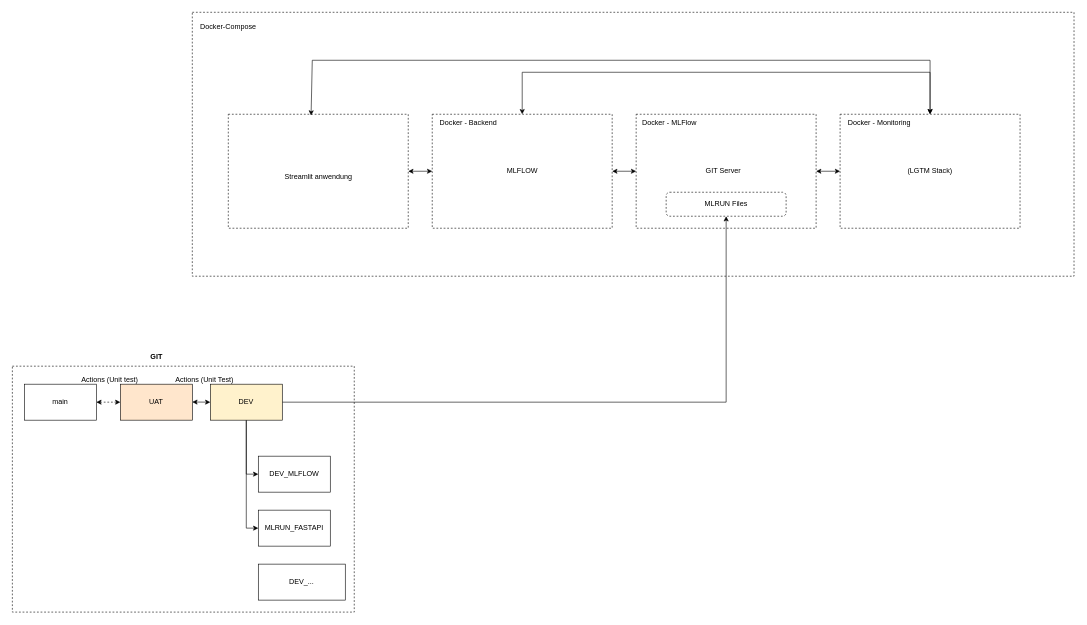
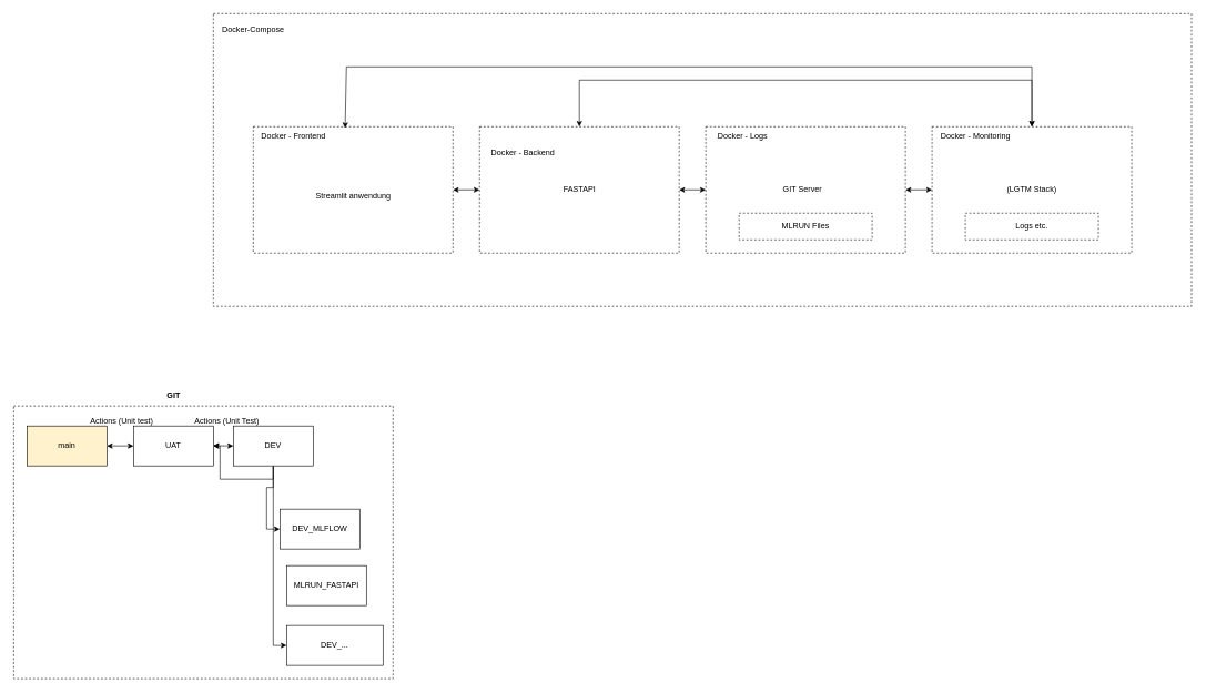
  <mxCell id="0" />
  <mxCell id="1" parent="0" />
  <mxCell id="2" value="" style="rounded=0;whiteSpace=wrap;html=1;fillColor=none;dashed=1;" parent="1" vertex="1"><mxGeometry x="20" y="610" width="570" height="410" as="geometry" /></mxCell>
  <mxCell id="3" value="" style="rounded=0;whiteSpace=wrap;html=1;fillColor=none;dashed=1;" parent="1" vertex="1"><mxGeometry x="380" y="190" width="300" height="190" as="geometry" /></mxCell>
+ <mxCell id="4" value="Docker - Frontend" style="text;html=1;align=center;verticalAlign=middle;resizable=0;points=[];autosize=1;strokeColor=none;fillColor=none;" parent="1" vertex="1"><mxGeometry x="380" y="190" width="120" height="30" as="geometry" /></mxCell>
  <mxCell id="5" value="" style="rounded=0;whiteSpace=wrap;html=1;fillColor=none;dashed=1;" parent="1" vertex="1"><mxGeometry x="720" y="190" width="300" height="190" as="geometry" /></mxCell>
- <mxCell id="6" value="Docker - Backend" style="text;html=1;align=center;verticalAlign=middle;resizable=0;points=[];autosize=1;strokeColor=none;fillColor=none;" parent="1" vertex="1"><mxGeometry x="720" y="190" width="120" height="30" as="geometry" /></mxCell>
+ <mxCell id="6" value="Docker - Backend" style="text;html=1;align=center;verticalAlign=middle;resizable=0;points=[];autosize=1;strokeColor=none;fillColor=none;" parent="1" vertex="1"><mxGeometry x="725" y="215" width="120" height="30" as="geometry" /></mxCell>
  <mxCell id="7" value="" style="rounded=0;whiteSpace=wrap;html=1;fillColor=none;dashed=1;" parent="1" vertex="1"><mxGeometry x="1060" y="190" width="300" height="190" as="geometry" /></mxCell>
- <mxCell id="8" value="Docker - MLFlow" style="text;html=1;align=center;verticalAlign=middle;resizable=0;points=[];autosize=1;strokeColor=none;fillColor=none;" parent="1" vertex="1"><mxGeometry x="1060" y="190" width="110" height="30" as="geometry" /></mxCell>
+ <mxCell id="8" value="Docker - Logs" style="text;html=1;align=center;verticalAlign=middle;resizable=0;points=[];autosize=1;strokeColor=none;fillColor=none;" parent="1" vertex="1"><mxGeometry x="1060" y="190" width="110" height="30" as="geometry" /></mxCell>
  <mxCell id="9" value="(LGTM Stack)" style="rounded=0;whiteSpace=wrap;html=1;fillColor=none;dashed=1;" parent="1" vertex="1"><mxGeometry x="1400" y="190" width="300" height="190" as="geometry" /></mxCell>
  <mxCell id="10" value="Docker - Monitoring" style="text;html=1;align=center;verticalAlign=middle;resizable=0;points=[];autosize=1;strokeColor=none;fillColor=none;" parent="1" vertex="1"><mxGeometry x="1400" y="190" width="130" height="30" as="geometry" /></mxCell>
  <mxCell id="11" value="" style="endArrow=classic;startArrow=classic;html=1;rounded=0;exitX=1;exitY=0.5;exitDx=0;exitDy=0;entryX=0;entryY=0.5;entryDx=0;entryDy=0;" parent="1" source="3" target="5" edge="1"><mxGeometry width="50" height="50" relative="1" as="geometry"><mxPoint x="720" y="490" as="sourcePoint" /><mxPoint x="770" y="440" as="targetPoint" /></mxGeometry></mxCell>
  <mxCell id="12" value="" style="endArrow=classic;startArrow=classic;html=1;rounded=0;exitX=1;exitY=0.5;exitDx=0;exitDy=0;entryX=0;entryY=0.5;entryDx=0;entryDy=0;" parent="1" source="5" target="7" edge="1"><mxGeometry width="50" height="50" relative="1" as="geometry"><mxPoint x="1070" y="470" as="sourcePoint" /><mxPoint x="1120" y="420" as="targetPoint" /></mxGeometry></mxCell>
  <mxCell id="13" value="" style="endArrow=classic;startArrow=classic;html=1;rounded=0;exitX=1;exitY=0.5;exitDx=0;exitDy=0;entryX=0;entryY=0.5;entryDx=0;entryDy=0;" parent="1" source="7" target="9" edge="1"><mxGeometry width="50" height="50" relative="1" as="geometry"><mxPoint x="1400" y="480" as="sourcePoint" /><mxPoint x="1450" y="430" as="targetPoint" /></mxGeometry></mxCell>
  <mxCell id="14" value="" style="endArrow=classic;startArrow=classic;html=1;rounded=0;exitX=0.46;exitY=0.011;exitDx=0;exitDy=0;entryX=0.5;entryY=0;entryDx=0;entryDy=0;exitPerimeter=0;" parent="1" source="3" target="9" edge="1"><mxGeometry width="50" height="50" relative="1" as="geometry"><mxPoint x="520" y="170" as="sourcePoint" /><mxPoint x="1550" y="170" as="targetPoint" /><Array as="points"><mxPoint x="520" y="100" /><mxPoint x="1550" y="100" /></Array></mxGeometry></mxCell>
  <mxCell id="15" value="" style="endArrow=classic;startArrow=classic;html=1;rounded=0;exitX=0.5;exitY=0;exitDx=0;exitDy=0;entryX=0.5;entryY=0;entryDx=0;entryDy=0;" parent="1" source="5" target="9" edge="1"><mxGeometry width="50" height="50" relative="1" as="geometry"><mxPoint x="560" y="190" as="sourcePoint" /><mxPoint x="1590" y="190" as="targetPoint" /><Array as="points"><mxPoint x="870" y="120" /><mxPoint x="1550" y="120" /></Array></mxGeometry></mxCell>
  <mxCell id="16" value="Streamlit anwendung" style="text;html=1;align=center;verticalAlign=middle;resizable=0;points=[];autosize=1;strokeColor=none;fillColor=none;" parent="1" vertex="1"><mxGeometry x="460" y="280" width="140" height="30" as="geometry" /></mxCell>
- <mxCell id="17" value="MLFLOW" style="text;html=1;align=center;verticalAlign=middle;resizable=0;points=[];autosize=1;strokeColor=none;fillColor=none;" parent="1" vertex="1"><mxGeometry x="835" y="270" width="70" height="30" as="geometry" /></mxCell>
+ <mxCell id="17" value="FASTAPI" style="text;html=1;align=center;verticalAlign=middle;resizable=0;points=[];autosize=1;strokeColor=none;fillColor=none;" parent="1" vertex="1"><mxGeometry x="835" y="270" width="70" height="30" as="geometry" /></mxCell>
  <mxCell id="18" value="GIT Server" style="text;html=1;align=center;verticalAlign=middle;resizable=0;points=[];autosize=1;strokeColor=none;fillColor=none;" parent="1" vertex="1"><mxGeometry x="1150" y="270" width="110" height="30" as="geometry" /></mxCell>
- <mxCell id="19" value="main" style="rounded=0;whiteSpace=wrap;html=1;" parent="1" vertex="1"><mxGeometry x="40" y="640" width="120" height="60" as="geometry" /></mxCell>
- <mxCell id="20" value="UAT" style="rounded=0;whiteSpace=wrap;html=1;fillColor=#ffe6cc;" parent="1" vertex="1"><mxGeometry x="200" y="640" width="120" height="60" as="geometry" /></mxCell>
+ <mxCell id="19" value="main" style="rounded=0;whiteSpace=wrap;html=1;fillColor=#fff2cc;" parent="1" vertex="1"><mxGeometry x="40" y="640" width="120" height="60" as="geometry" /></mxCell>
+ <mxCell id="20" value="UAT" style="rounded=0;whiteSpace=wrap;html=1;" parent="1" vertex="1"><mxGeometry x="200" y="640" width="120" height="60" as="geometry" /></mxCell>
  <mxCell id="21" style="edgeStyle=orthogonalEdgeStyle;rounded=0;orthogonalLoop=1;jettySize=auto;html=1;entryX=0;entryY=0.5;entryDx=0;entryDy=0;" parent="1" source="24" target="25" edge="1"><mxGeometry relative="1" as="geometry" /></mxCell>
- <mxCell id="22" style="edgeStyle=orthogonalEdgeStyle;rounded=0;orthogonalLoop=1;jettySize=auto;html=1;exitX=0.5;exitY=1;exitDx=0;exitDy=0;entryX=0;entryY=0.5;entryDx=0;entryDy=0;" parent="1" source="24" target="26" edge="1"><mxGeometry relative="1" as="geometry" /></mxCell>
- <mxCell id="23" style="edgeStyle=orthogonalEdgeStyle;rounded=0;orthogonalLoop=1;jettySize=auto;html=1;" parent="1" source="24" target="33" edge="1"><mxGeometry relative="1" as="geometry" /></mxCell>
- <mxCell id="24" value="DEV" style="rounded=0;whiteSpace=wrap;html=1;fillColor=#fff2cc;" parent="1" vertex="1"><mxGeometry x="350" y="640" width="120" height="60" as="geometry" /></mxCell>
- <mxCell id="25" value="DEV_MLFLOW" style="rounded=0;whiteSpace=wrap;html=1;" parent="1" vertex="1"><mxGeometry x="430" y="760" width="120" height="60" as="geometry" /></mxCell>
+ <mxCell id="22" style="edgeStyle=orthogonalEdgeStyle;rounded=0;orthogonalLoop=1;jettySize=auto;html=1;exitX=0.5;exitY=1;exitDx=0;exitDy=0;" parent="1" source="24" target="20" edge="1"><mxGeometry relative="1" as="geometry" /></mxCell>
+ <mxCell id="23" style="edgeStyle=orthogonalEdgeStyle;rounded=0;orthogonalLoop=1;jettySize=auto;html=1;entryX=0;entryY=0.5;entryDx=0;entryDy=0;" parent="1" source="24" target="32" edge="1"><mxGeometry relative="1" as="geometry" /></mxCell>
+ <mxCell id="24" value="DEV" style="rounded=0;whiteSpace=wrap;html=1;" parent="1" vertex="1"><mxGeometry x="350" y="640" width="120" height="60" as="geometry" /></mxCell>
+ <mxCell id="25" value="DEV_MLFLOW" style="rounded=0;whiteSpace=wrap;html=1;" parent="1" vertex="1"><mxGeometry x="420" y="765" width="120" height="60" as="geometry" /></mxCell>
  <mxCell id="26" value="MLRUN_FASTAPI" style="rounded=0;whiteSpace=wrap;html=1;" parent="1" vertex="1"><mxGeometry x="430" y="850" width="120" height="60" as="geometry" /></mxCell>
  <mxCell id="27" value="&lt;b&gt;GIT&lt;/b&gt;" style="text;html=1;align=center;verticalAlign=middle;resizable=0;points=[];autosize=1;strokeColor=none;fillColor=none;" parent="1" vertex="1"><mxGeometry x="240" y="580" width="40" height="30" as="geometry" /></mxCell>
  <mxCell id="28" value="Actions (Unit test)" style="text;html=1;align=center;verticalAlign=middle;resizable=0;points=[];autosize=1;strokeColor=none;fillColor=none;" parent="1" vertex="1"><mxGeometry x="122" y="618" width="120" height="30" as="geometry" /></mxCell>
  <mxCell id="29" value="Actions (Unit Test)" style="text;html=1;align=center;verticalAlign=middle;resizable=0;points=[];autosize=1;strokeColor=none;fillColor=none;" parent="1" vertex="1"><mxGeometry x="280" y="618" width="120" height="30" as="geometry" /></mxCell>
- <mxCell id="30" value="" style="endArrow=classic;startArrow=classic;html=1;rounded=0;exitX=1;exitY=0.5;exitDx=0;exitDy=0;entryX=0;entryY=0.5;entryDx=0;entryDy=0;dashed=1;" parent="1" source="19" target="20" edge="1"><mxGeometry width="50" height="50" relative="1" as="geometry"><mxPoint x="220" y="760" as="sourcePoint" /><mxPoint x="270" y="710" as="targetPoint" /></mxGeometry></mxCell>
+ <mxCell id="30" value="" style="endArrow=classic;startArrow=classic;html=1;rounded=0;exitX=1;exitY=0.5;exitDx=0;exitDy=0;entryX=0;entryY=0.5;entryDx=0;entryDy=0;" parent="1" source="19" target="20" edge="1"><mxGeometry width="50" height="50" relative="1" as="geometry"><mxPoint x="220" y="760" as="sourcePoint" /><mxPoint x="270" y="710" as="targetPoint" /></mxGeometry></mxCell>
  <mxCell id="31" value="" style="endArrow=classic;startArrow=classic;html=1;rounded=0;exitX=1;exitY=0.5;exitDx=0;exitDy=0;" parent="1" edge="1"><mxGeometry width="50" height="50" relative="1" as="geometry"><mxPoint x="320" y="669.74" as="sourcePoint" /><mxPoint x="350" y="670" as="targetPoint" /></mxGeometry></mxCell>
  <mxCell id="32" value="DEV_..." style="rounded=0;whiteSpace=wrap;html=1;" parent="1" vertex="1"><mxGeometry x="430" y="940" width="145" height="60" as="geometry" /></mxCell>
- <mxCell id="33" value="MLRUN Files" style="whiteSpace=wrap;html=1;fillColor=none;dashed=1;rounded=1;" vertex="1" parent="1"><mxGeometry x="1110" y="320" width="200" height="40" as="geometry" /></mxCell>
+ <mxCell id="33" value="MLRUN Files" style="rounded=0;whiteSpace=wrap;html=1;fillColor=none;dashed=1;" vertex="1" parent="1"><mxGeometry x="1110" y="320" width="200" height="40" as="geometry" /></mxCell>
+ <mxCell id="34" value="Logs etc." style="rounded=0;whiteSpace=wrap;html=1;fillColor=none;dashed=1;" vertex="1" parent="1"><mxGeometry x="1450" y="320" width="200" height="40" as="geometry" /></mxCell>
  <mxCell id="35" value="" style="rounded=0;whiteSpace=wrap;html=1;fillColor=none;dashed=1;" vertex="1" parent="1"><mxGeometry x="320" y="20" width="1470" height="440" as="geometry" /></mxCell>
  <mxCell id="36" value="Docker-Compose" style="text;html=1;strokeColor=none;fillColor=none;align=center;verticalAlign=middle;whiteSpace=wrap;rounded=0;" vertex="1" parent="1"><mxGeometry x="310" y="30" width="140" height="30" as="geometry" /></mxCell>
